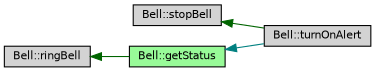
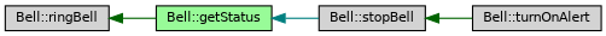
  digraph {
    rankdir=LR
    node [color=black fillcolor=lightgrey fontname=Helvetica fontsize=10 shape=record style=filled]
    edge [color=darkgreen dir=back fontname=Helvetica fontsize=10 labelfontname=Helvetica labelfontsize=10 style=solid]
    n1 [fillcolor=palegreen fontcolor=black height=0.2 label="Bell::getStatus" width=0.4]
    n2 [height=0.2 label="Bell::stopBell" width=0.4]
    n3 [height=0.2 label="Bell::ringBell" width=0.4]
    n4 [height=0.2 label="Bell::turnOnAlert" width=0.4]
-   n1 -> n4 [color=teal]
+   n1 -> n2 [color=teal]
    n2 -> n4
    n3 -> n1
  }
